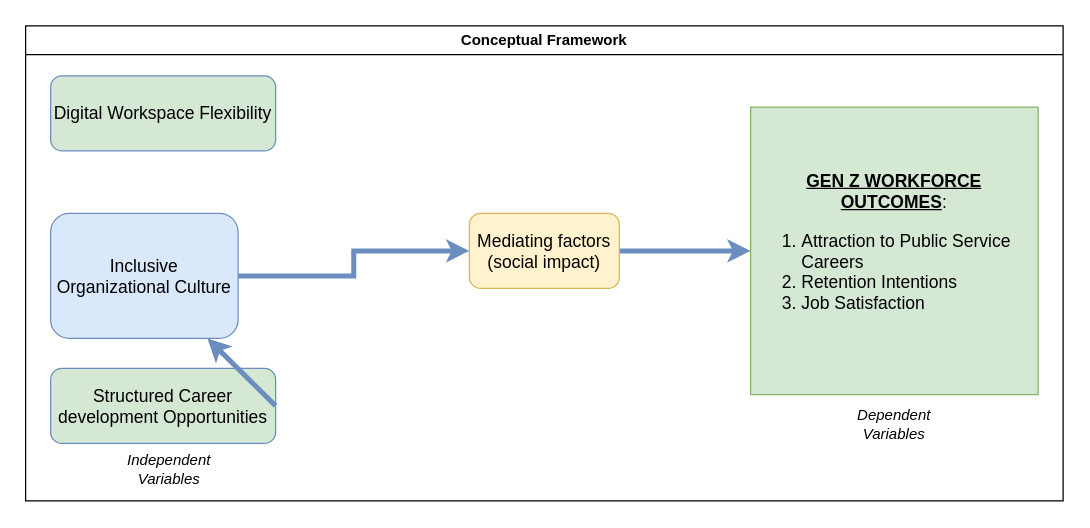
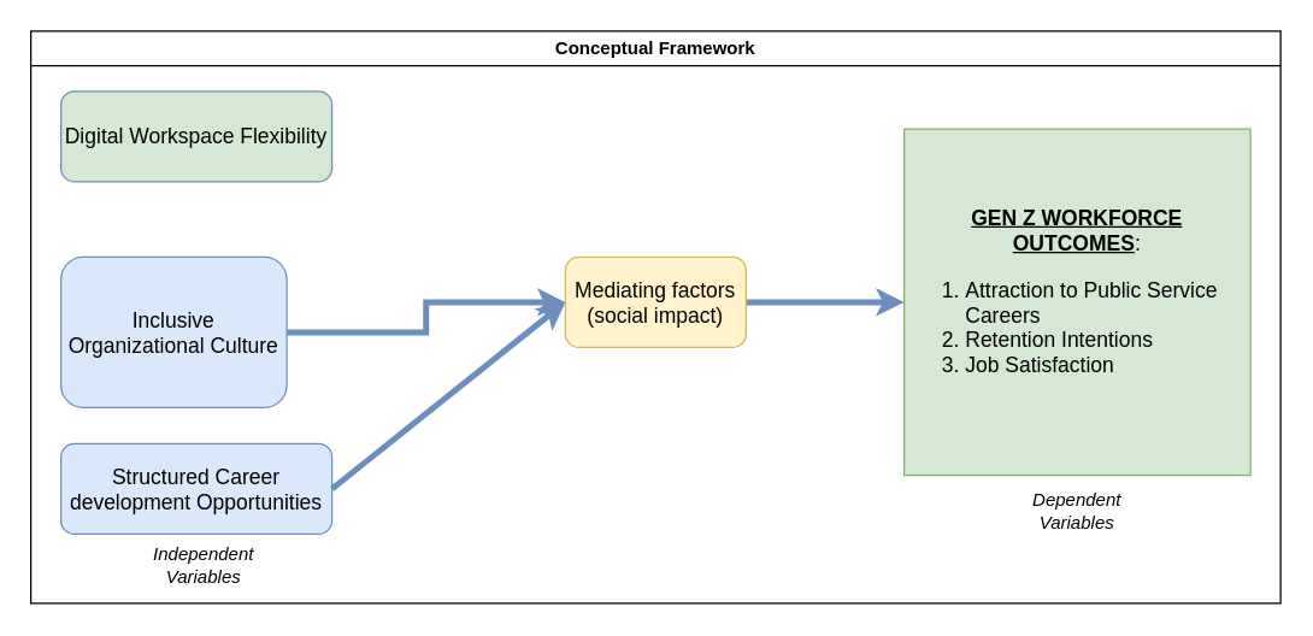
  <mxCell id="0" />
  <mxCell id="1" parent="0" />
  <mxCell id="2" value="Digital Workspace Flexibility" style="rounded=1;whiteSpace=wrap;html=1;fillColor=#d5e8d4;strokeColor=#6c8ebf;fontSize=14;" vertex="1" parent="1"><mxGeometry x="40" y="60" width="180" height="60" as="geometry" /></mxCell>
- <mxCell id="3" value="Structured Career development Opportunities" style="rounded=1;whiteSpace=wrap;html=1;fillColor=#d5e8d4;strokeColor=#6c8ebf;fontSize=14;" vertex="1" parent="1"><mxGeometry x="40" y="294" width="180" height="60" as="geometry" /></mxCell>
+ <mxCell id="3" value="Structured Career development Opportunities" style="rounded=1;whiteSpace=wrap;html=1;fillColor=#dae8fc;strokeColor=#6c8ebf;fontSize=14;" vertex="1" parent="1"><mxGeometry x="40" y="294" width="180" height="60" as="geometry" /></mxCell>
  <mxCell id="4" value="" style="edgeStyle=orthogonalEdgeStyle;rounded=0;orthogonalLoop=1;jettySize=auto;html=1;entryX=0;entryY=0.5;entryDx=0;entryDy=0;strokeWidth=4;fillColor=#dae8fc;strokeColor=#6c8ebf;" edge="1" parent="1" source="11" target="5"><mxGeometry relative="1" as="geometry"><mxPoint x="540" y="200" as="targetPoint" /></mxGeometry></mxCell>
  <mxCell id="5" value="&lt;div&gt;&lt;font&gt;&lt;b&gt;&lt;u&gt;GEN Z WORKFORCE OUTCOMES&lt;/u&gt;&lt;/b&gt;:&lt;/font&gt;&lt;/div&gt;&lt;div align=&quot;left&quot;&gt;&lt;ol&gt;&lt;li&gt;&lt;font&gt;Attraction to Public Service Careers&lt;/font&gt;&lt;/li&gt;&lt;li&gt;&lt;font&gt;Retention Intentions&lt;/font&gt;&lt;/li&gt;&lt;li&gt;&lt;font&gt;Job Satisfaction&lt;/font&gt;&lt;/li&gt;&lt;/ol&gt;&lt;/div&gt;" style="whiteSpace=wrap;html=1;aspect=fixed;fillColor=#d5e8d4;strokeColor=#82b366;fontSize=14;" vertex="1" parent="1"><mxGeometry x="600" y="85" width="230" height="230" as="geometry" /></mxCell>
- <mxCell id="6" value="" style="endArrow=classic;html=1;rounded=0;exitX=1;exitY=0.5;exitDx=0;exitDy=0;strokeWidth=4;fillColor=#dae8fc;strokeColor=#6c8ebf;" edge="1" parent="1" source="3" target="8"><mxGeometry width="50" height="50" relative="1" as="geometry"><mxPoint x="360" y="240" as="sourcePoint" /><mxPoint x="410" y="190" as="targetPoint" /></mxGeometry></mxCell>
+ <mxCell id="6" value="" style="endArrow=classic;html=1;rounded=0;exitX=1;exitY=0.5;exitDx=0;exitDy=0;entryX=0;entryY=0.5;entryDx=0;entryDy=0;strokeWidth=4;fillColor=#dae8fc;strokeColor=#6c8ebf;" edge="1" parent="1" source="3" target="11"><mxGeometry width="50" height="50" relative="1" as="geometry"><mxPoint x="360" y="240" as="sourcePoint" /><mxPoint x="410" y="190" as="targetPoint" /></mxGeometry></mxCell>
  <mxCell id="7" value="Conceptual Framework" style="swimlane;whiteSpace=wrap;html=1;" vertex="1" parent="1"><mxGeometry x="20" y="20" width="830" height="380" as="geometry" /></mxCell>
  <mxCell id="8" value="Inclusive Organizational Culture" style="rounded=1;whiteSpace=wrap;html=1;fillColor=#dae8fc;strokeColor=#6c8ebf;fontSize=14;" vertex="1" parent="7"><mxGeometry x="20" y="150" width="150" height="100" as="geometry" /></mxCell>
  <mxCell id="9" value="Independent Variables" style="text;html=1;align=center;verticalAlign=middle;whiteSpace=wrap;rounded=0;fontStyle=2" vertex="1" parent="7"><mxGeometry x="70" y="340" width="90" height="30" as="geometry" /></mxCell>
  <mxCell id="10" value="Dependent Variables" style="text;html=1;align=center;verticalAlign=middle;whiteSpace=wrap;rounded=0;fontStyle=2" vertex="1" parent="7"><mxGeometry x="640" y="304" width="110" height="30" as="geometry" /></mxCell>
  <mxCell id="11" value="Mediating factors (social impact)" style="rounded=1;whiteSpace=wrap;html=1;fontSize=14;fillColor=#fff2cc;strokeColor=#d6b656;" vertex="1" parent="7"><mxGeometry x="355" y="150" width="120" height="60" as="geometry" /></mxCell>
  <mxCell id="12" value="" style="edgeStyle=orthogonalEdgeStyle;rounded=0;orthogonalLoop=1;jettySize=auto;html=1;entryX=0;entryY=0.5;entryDx=0;entryDy=0;strokeWidth=4;fillColor=#dae8fc;strokeColor=#6c8ebf;" edge="1" parent="7" source="8" target="11"><mxGeometry relative="1" as="geometry"><mxPoint x="280" y="180" as="targetPoint" /></mxGeometry></mxCell>
